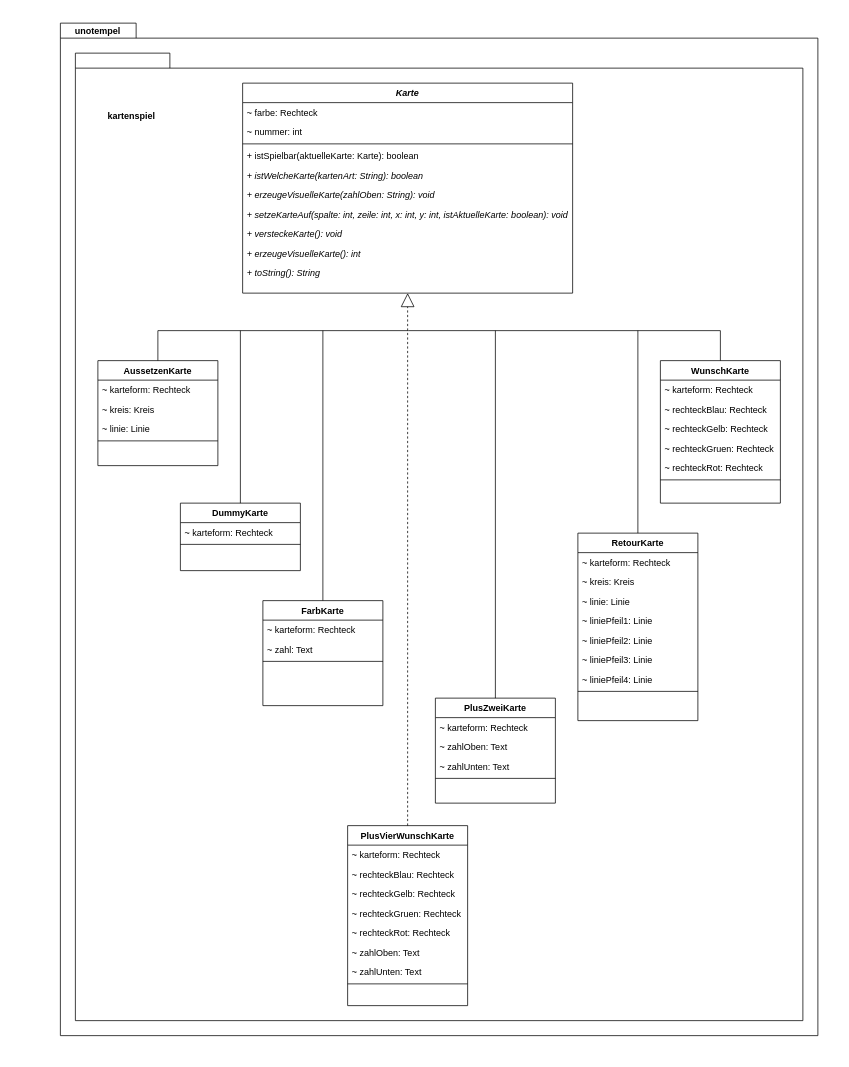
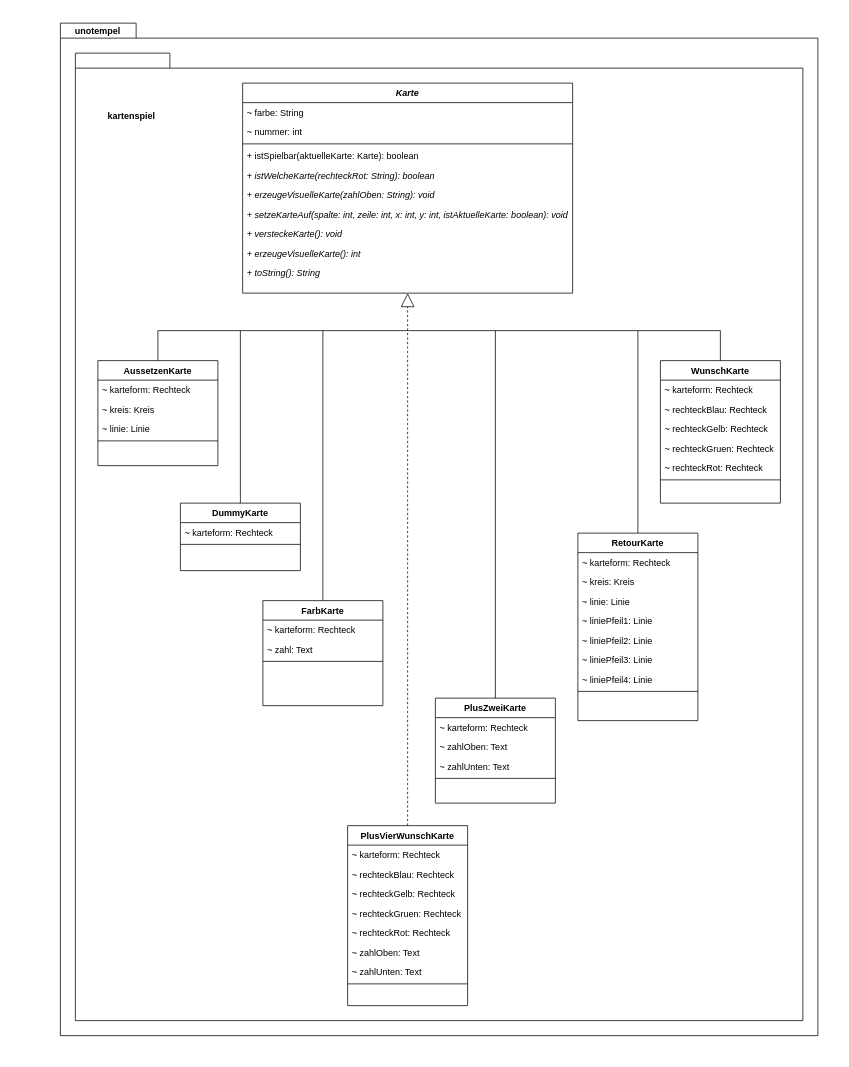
  <mxCell id="0" />
  <mxCell id="1" parent="0" />
  <mxCell id="2" value="" style="rounded=0;whiteSpace=wrap;html=1;strokeColor=none;" parent="1" vertex="1"><mxGeometry x="60" y="20" width="1050" height="1380" as="geometry" /></mxCell>
  <mxCell id="3" value="" style="shape=folder;fontStyle=1;spacingTop=10;tabWidth=40;tabHeight=20;tabPosition=left;html=1;" parent="1" vertex="1"><mxGeometry x="80" y="30" width="1010" height="1350" as="geometry" /></mxCell>
  <mxCell id="4" value="unotempel" style="text;align=center;fontStyle=1;verticalAlign=middle;spacingLeft=3;spacingRight=3;strokeColor=none;rotatable=0;points=[[0,0.5],[1,0.5]];portConstraint=eastwest;" parent="1" vertex="1"><mxGeometry x="20" y="30" width="220" height="20" as="geometry" /></mxCell>
  <mxCell id="5" value="" style="shape=folder;fontStyle=1;spacingTop=10;tabWidth=126;tabHeight=20;tabPosition=left;html=1;" parent="1" vertex="1"><mxGeometry x="100" y="70" width="970" height="1290" as="geometry" /></mxCell>
  <mxCell id="6" value="Karte" style="swimlane;fontStyle=3;align=center;verticalAlign=top;childLayout=stackLayout;horizontal=1;startSize=26;horizontalStack=0;resizeParent=1;resizeLast=0;collapsible=1;marginBottom=0;rounded=0;shadow=0;strokeWidth=1;" parent="1" vertex="1"><mxGeometry x="323" y="110" width="440" height="280" as="geometry"><mxRectangle x="130" y="380" width="160" height="26" as="alternateBounds" /></mxGeometry></mxCell>
- <mxCell id="7" value="~ farbe: Rechteck" style="text;align=left;verticalAlign=top;spacingLeft=4;spacingRight=4;overflow=hidden;rotatable=0;points=[[0,0.5],[1,0.5]];portConstraint=eastwest;" parent="6" vertex="1"><mxGeometry y="26" width="440" height="26" as="geometry" /></mxCell>
+ <mxCell id="7" value="~ farbe: String" style="text;align=left;verticalAlign=top;spacingLeft=4;spacingRight=4;overflow=hidden;rotatable=0;points=[[0,0.5],[1,0.5]];portConstraint=eastwest;" parent="6" vertex="1"><mxGeometry y="26" width="440" height="26" as="geometry" /></mxCell>
  <mxCell id="8" value="~ nummer: int" style="text;align=left;verticalAlign=top;spacingLeft=4;spacingRight=4;overflow=hidden;rotatable=0;points=[[0,0.5],[1,0.5]];portConstraint=eastwest;rounded=0;shadow=0;html=0;" parent="6" vertex="1"><mxGeometry y="52" width="440" height="26" as="geometry" /></mxCell>
  <mxCell id="9" value="" style="line;html=1;strokeWidth=1;align=left;verticalAlign=middle;spacingTop=-1;spacingLeft=3;spacingRight=3;rotatable=0;labelPosition=right;points=[];portConstraint=eastwest;" parent="6" vertex="1"><mxGeometry y="78" width="440" height="6" as="geometry" /></mxCell>
  <mxCell id="10" value="+ istSpielbar(aktuelleKarte: Karte): boolean" style="text;align=left;verticalAlign=top;spacingLeft=4;spacingRight=4;overflow=hidden;rotatable=0;points=[[0,0.5],[1,0.5]];portConstraint=eastwest;rounded=0;shadow=0;html=0;" parent="6" vertex="1"><mxGeometry y="84" width="440" height="26" as="geometry" /></mxCell>
- <mxCell id="11" value="+ istWelcheKarte(kartenArt: String): boolean" style="text;align=left;verticalAlign=top;spacingLeft=4;spacingRight=4;overflow=hidden;rotatable=0;points=[[0,0.5],[1,0.5]];portConstraint=eastwest;rounded=0;shadow=0;html=0;fontStyle=2" parent="6" vertex="1"><mxGeometry y="110" width="440" height="26" as="geometry" /></mxCell>
+ <mxCell id="11" value="+ istWelcheKarte(rechteckRot: String): boolean" style="text;align=left;verticalAlign=top;spacingLeft=4;spacingRight=4;overflow=hidden;rotatable=0;points=[[0,0.5],[1,0.5]];portConstraint=eastwest;rounded=0;shadow=0;html=0;fontStyle=2" parent="6" vertex="1"><mxGeometry y="110" width="440" height="26" as="geometry" /></mxCell>
  <mxCell id="12" value="+ erzeugeVisuelleKarte(zahlOben: String): void" style="text;align=left;verticalAlign=top;spacingLeft=4;spacingRight=4;overflow=hidden;rotatable=0;points=[[0,0.5],[1,0.5]];portConstraint=eastwest;rounded=0;shadow=0;html=0;fontStyle=2" parent="6" vertex="1"><mxGeometry y="136" width="440" height="26" as="geometry" /></mxCell>
  <mxCell id="13" value="+ setzeKarteAuf(spalte: int, zeile: int, x: int, y: int, istAktuelleKarte: boolean): void" style="text;align=left;verticalAlign=top;spacingLeft=4;spacingRight=4;overflow=hidden;rotatable=0;points=[[0,0.5],[1,0.5]];portConstraint=eastwest;rounded=0;shadow=0;html=0;fontStyle=2" parent="6" vertex="1"><mxGeometry y="162" width="440" height="26" as="geometry" /></mxCell>
  <mxCell id="14" value="+ versteckeKarte(): void" style="text;align=left;verticalAlign=top;spacingLeft=4;spacingRight=4;overflow=hidden;rotatable=0;points=[[0,0.5],[1,0.5]];portConstraint=eastwest;rounded=0;shadow=0;html=0;fontStyle=2" parent="6" vertex="1"><mxGeometry y="188" width="440" height="26" as="geometry" /></mxCell>
  <mxCell id="15" value="+ erzeugeVisuelleKarte(): int" style="text;align=left;verticalAlign=top;spacingLeft=4;spacingRight=4;overflow=hidden;rotatable=0;points=[[0,0.5],[1,0.5]];portConstraint=eastwest;rounded=0;shadow=0;html=0;fontStyle=2" parent="6" vertex="1"><mxGeometry y="214" width="440" height="26" as="geometry" /></mxCell>
  <mxCell id="16" value="+ toString(): String" style="text;align=left;verticalAlign=top;spacingLeft=4;spacingRight=4;overflow=hidden;rotatable=0;points=[[0,0.5],[1,0.5]];portConstraint=eastwest;rounded=0;shadow=0;html=0;fontStyle=2" parent="6" vertex="1"><mxGeometry y="240" width="440" height="26" as="geometry" /></mxCell>
  <mxCell id="17" value="DummyKarte" style="swimlane;fontStyle=1;align=center;verticalAlign=top;childLayout=stackLayout;horizontal=1;startSize=26;horizontalStack=0;resizeParent=1;resizeLast=0;collapsible=1;marginBottom=0;rounded=0;shadow=0;strokeWidth=1;" parent="1" vertex="1"><mxGeometry x="240" y="670" width="160" height="90" as="geometry"><mxRectangle x="130" y="380" width="160" height="26" as="alternateBounds" /></mxGeometry></mxCell>
  <mxCell id="18" value="~ karteform: Rechteck" style="text;align=left;verticalAlign=top;spacingLeft=4;spacingRight=4;overflow=hidden;rotatable=0;points=[[0,0.5],[1,0.5]];portConstraint=eastwest;" parent="17" vertex="1"><mxGeometry y="26" width="160" height="26" as="geometry" /></mxCell>
  <mxCell id="19" value="" style="line;html=1;strokeWidth=1;align=left;verticalAlign=middle;spacingTop=-1;spacingLeft=3;spacingRight=3;rotatable=0;labelPosition=right;points=[];portConstraint=eastwest;" parent="17" vertex="1"><mxGeometry y="52" width="160" height="6" as="geometry" /></mxCell>
  <mxCell id="20" value="   " style="text;align=left;verticalAlign=top;spacingLeft=4;spacingRight=4;overflow=hidden;rotatable=0;points=[[0,0.5],[1,0.5]];portConstraint=eastwest;rounded=0;shadow=0;html=0;" parent="17" vertex="1"><mxGeometry y="58" width="160" height="26" as="geometry" /></mxCell>
  <mxCell id="21" value="PlusVierWunschKarte" style="swimlane;fontStyle=1;align=center;verticalAlign=top;childLayout=stackLayout;horizontal=1;startSize=26;horizontalStack=0;resizeParent=1;resizeLast=0;collapsible=1;marginBottom=0;rounded=0;shadow=0;strokeWidth=1;" parent="1" vertex="1"><mxGeometry x="463" width="160" height="240" as="geometry" y="1100"><mxRectangle x="130" y="380" width="160" height="26" as="alternateBounds" /></mxGeometry></mxCell>
  <mxCell id="22" value="~ karteform: Rechteck" style="text;align=left;verticalAlign=top;spacingLeft=4;spacingRight=4;overflow=hidden;rotatable=0;points=[[0,0.5],[1,0.5]];portConstraint=eastwest;" parent="21" vertex="1"><mxGeometry y="26" width="160" height="26" as="geometry" /></mxCell>
  <mxCell id="23" value="~ rechteckBlau: Rechteck" style="text;align=left;verticalAlign=top;spacingLeft=4;spacingRight=4;overflow=hidden;rotatable=0;points=[[0,0.5],[1,0.5]];portConstraint=eastwest;rounded=0;shadow=0;html=0;" parent="21" vertex="1"><mxGeometry y="52" width="160" height="26" as="geometry" /></mxCell>
  <mxCell id="24" value="~ rechteckGelb: Rechteck" style="text;align=left;verticalAlign=top;spacingLeft=4;spacingRight=4;overflow=hidden;rotatable=0;points=[[0,0.5],[1,0.5]];portConstraint=eastwest;rounded=0;shadow=0;html=0;" parent="21" vertex="1"><mxGeometry y="78" width="160" height="26" as="geometry" /></mxCell>
  <mxCell id="25" value="~ rechteckGruen: Rechteck" style="text;align=left;verticalAlign=top;spacingLeft=4;spacingRight=4;overflow=hidden;rotatable=0;points=[[0,0.5],[1,0.5]];portConstraint=eastwest;rounded=0;shadow=0;html=0;" parent="21" vertex="1"><mxGeometry y="104" width="160" height="26" as="geometry" /></mxCell>
  <mxCell id="26" value="~ rechteckRot: Rechteck" style="text;align=left;verticalAlign=top;spacingLeft=4;spacingRight=4;overflow=hidden;rotatable=0;points=[[0,0.5],[1,0.5]];portConstraint=eastwest;rounded=0;shadow=0;html=0;" parent="21" vertex="1"><mxGeometry y="130" width="160" height="26" as="geometry" /></mxCell>
  <mxCell id="27" value="~ zahlOben: Text" style="text;align=left;verticalAlign=top;spacingLeft=4;spacingRight=4;overflow=hidden;rotatable=0;points=[[0,0.5],[1,0.5]];portConstraint=eastwest;rounded=0;shadow=0;html=0;" parent="21" vertex="1"><mxGeometry y="156" width="160" height="26" as="geometry" /></mxCell>
  <mxCell id="28" value="~ zahlUnten: Text" style="text;align=left;verticalAlign=top;spacingLeft=4;spacingRight=4;overflow=hidden;rotatable=0;points=[[0,0.5],[1,0.5]];portConstraint=eastwest;rounded=0;shadow=0;html=0;" parent="21" vertex="1"><mxGeometry y="182" width="160" height="26" as="geometry" /></mxCell>
  <mxCell id="29" value="" style="line;html=1;strokeWidth=1;align=left;verticalAlign=middle;spacingTop=-1;spacingLeft=3;spacingRight=3;rotatable=0;labelPosition=right;points=[];portConstraint=eastwest;" parent="21" vertex="1"><mxGeometry y="208" width="160" height="6" as="geometry" /></mxCell>
  <mxCell id="30" value="  " style="text;align=left;verticalAlign=top;spacingLeft=4;spacingRight=4;overflow=hidden;rotatable=0;points=[[0,0.5],[1,0.5]];portConstraint=eastwest;rounded=0;shadow=0;html=0;" parent="21" vertex="1"><mxGeometry y="214" width="160" height="26" as="geometry" /></mxCell>
  <mxCell id="31" value="PlusZweiKarte" style="swimlane;fontStyle=1;align=center;verticalAlign=top;childLayout=stackLayout;horizontal=1;startSize=26;horizontalStack=0;resizeParent=1;resizeLast=0;collapsible=1;marginBottom=0;rounded=0;shadow=0;strokeWidth=1;" parent="1" vertex="1"><mxGeometry x="580" y="930" width="160" height="140" as="geometry"><mxRectangle x="130" y="380" width="160" height="26" as="alternateBounds" /></mxGeometry></mxCell>
  <mxCell id="32" value="~ karteform: Rechteck" style="text;align=left;verticalAlign=top;spacingLeft=4;spacingRight=4;overflow=hidden;rotatable=0;points=[[0,0.5],[1,0.5]];portConstraint=eastwest;" parent="31" vertex="1"><mxGeometry y="26" width="160" height="26" as="geometry" /></mxCell>
  <mxCell id="33" value="~ zahlOben: Text" style="text;align=left;verticalAlign=top;spacingLeft=4;spacingRight=4;overflow=hidden;rotatable=0;points=[[0,0.5],[1,0.5]];portConstraint=eastwest;" parent="31" vertex="1"><mxGeometry y="52" width="160" height="26" as="geometry" /></mxCell>
  <mxCell id="34" value="~ zahlUnten: Text" style="text;align=left;verticalAlign=top;spacingLeft=4;spacingRight=4;overflow=hidden;rotatable=0;points=[[0,0.5],[1,0.5]];portConstraint=eastwest;rounded=0;shadow=0;html=0;" parent="31" vertex="1"><mxGeometry y="78" width="160" height="26" as="geometry" /></mxCell>
  <mxCell id="35" value="" style="line;html=1;strokeWidth=1;align=left;verticalAlign=middle;spacingTop=-1;spacingLeft=3;spacingRight=3;rotatable=0;labelPosition=right;points=[];portConstraint=eastwest;" parent="31" vertex="1"><mxGeometry y="104" width="160" height="6" as="geometry" /></mxCell>
  <mxCell id="36" value="   " style="text;align=left;verticalAlign=top;spacingLeft=4;spacingRight=4;overflow=hidden;rotatable=0;points=[[0,0.5],[1,0.5]];portConstraint=eastwest;rounded=0;shadow=0;html=0;" parent="31" vertex="1"><mxGeometry y="110" width="160" height="26" as="geometry" /></mxCell>
  <mxCell id="37" value="AussetzenKarte" style="swimlane;fontStyle=1;align=center;verticalAlign=top;childLayout=stackLayout;horizontal=1;startSize=26;horizontalStack=0;resizeParent=1;resizeLast=0;collapsible=1;marginBottom=0;rounded=0;shadow=0;strokeWidth=1;" parent="1" vertex="1"><mxGeometry x="130" y="480" width="160" height="140" as="geometry"><mxRectangle x="130" y="380" width="160" height="26" as="alternateBounds" /></mxGeometry></mxCell>
  <mxCell id="38" value="~ karteform: Rechteck" style="text;align=left;verticalAlign=top;spacingLeft=4;spacingRight=4;overflow=hidden;rotatable=0;points=[[0,0.5],[1,0.5]];portConstraint=eastwest;" parent="37" vertex="1"><mxGeometry y="26" width="160" height="26" as="geometry" /></mxCell>
  <mxCell id="39" value="~ kreis: Kreis" style="text;align=left;verticalAlign=top;spacingLeft=4;spacingRight=4;overflow=hidden;rotatable=0;points=[[0,0.5],[1,0.5]];portConstraint=eastwest;" parent="37" vertex="1"><mxGeometry y="52" width="160" height="26" as="geometry" /></mxCell>
  <mxCell id="40" value="~ linie: Linie" style="text;align=left;verticalAlign=top;spacingLeft=4;spacingRight=4;overflow=hidden;rotatable=0;points=[[0,0.5],[1,0.5]];portConstraint=eastwest;rounded=0;shadow=0;html=0;" parent="37" vertex="1"><mxGeometry y="78" width="160" height="26" as="geometry" /></mxCell>
  <mxCell id="41" value="" style="line;html=1;strokeWidth=1;align=left;verticalAlign=middle;spacingTop=-1;spacingLeft=3;spacingRight=3;rotatable=0;labelPosition=right;points=[];portConstraint=eastwest;" parent="37" vertex="1"><mxGeometry y="104" width="160" height="6" as="geometry" /></mxCell>
  <mxCell id="42" value="   " style="text;align=left;verticalAlign=top;spacingLeft=4;spacingRight=4;overflow=hidden;rotatable=0;points=[[0,0.5],[1,0.5]];portConstraint=eastwest;rounded=0;shadow=0;html=0;" parent="37" vertex="1"><mxGeometry y="110" width="160" height="26" as="geometry" /></mxCell>
  <mxCell id="43" value="WunschKarte" style="swimlane;fontStyle=1;align=center;verticalAlign=top;childLayout=stackLayout;horizontal=1;startSize=26;horizontalStack=0;resizeParent=1;resizeLast=0;collapsible=1;marginBottom=0;rounded=0;shadow=0;strokeWidth=1;" parent="1" vertex="1"><mxGeometry x="880" y="480" width="160" height="190" as="geometry"><mxRectangle x="130" y="380" width="160" height="26" as="alternateBounds" /></mxGeometry></mxCell>
  <mxCell id="44" value="~ karteform: Rechteck" style="text;align=left;verticalAlign=top;spacingLeft=4;spacingRight=4;overflow=hidden;rotatable=0;points=[[0,0.5],[1,0.5]];portConstraint=eastwest;" parent="43" vertex="1"><mxGeometry y="26" width="160" height="26" as="geometry" /></mxCell>
  <mxCell id="45" value="~ rechteckBlau: Rechteck" style="text;align=left;verticalAlign=top;spacingLeft=4;spacingRight=4;overflow=hidden;rotatable=0;points=[[0,0.5],[1,0.5]];portConstraint=eastwest;rounded=0;shadow=0;html=0;" parent="43" vertex="1"><mxGeometry y="52" width="160" height="26" as="geometry" /></mxCell>
  <mxCell id="46" value="~ rechteckGelb: Rechteck" style="text;align=left;verticalAlign=top;spacingLeft=4;spacingRight=4;overflow=hidden;rotatable=0;points=[[0,0.5],[1,0.5]];portConstraint=eastwest;rounded=0;shadow=0;html=0;" parent="43" vertex="1"><mxGeometry y="78" width="160" height="26" as="geometry" /></mxCell>
  <mxCell id="47" value="~ rechteckGruen: Rechteck" style="text;align=left;verticalAlign=top;spacingLeft=4;spacingRight=4;overflow=hidden;rotatable=0;points=[[0,0.5],[1,0.5]];portConstraint=eastwest;rounded=0;shadow=0;html=0;" parent="43" vertex="1"><mxGeometry y="104" width="160" height="26" as="geometry" /></mxCell>
  <mxCell id="48" value="~ rechteckRot: Rechteck" style="text;align=left;verticalAlign=top;spacingLeft=4;spacingRight=4;overflow=hidden;rotatable=0;points=[[0,0.5],[1,0.5]];portConstraint=eastwest;rounded=0;shadow=0;html=0;" parent="43" vertex="1"><mxGeometry y="130" width="160" height="26" as="geometry" /></mxCell>
  <mxCell id="49" value="" style="line;html=1;strokeWidth=1;align=left;verticalAlign=middle;spacingTop=-1;spacingLeft=3;spacingRight=3;rotatable=0;labelPosition=right;points=[];portConstraint=eastwest;" parent="43" vertex="1"><mxGeometry y="156" width="160" height="6" as="geometry" /></mxCell>
  <mxCell id="50" value="  " style="text;align=left;verticalAlign=top;spacingLeft=4;spacingRight=4;overflow=hidden;rotatable=0;points=[[0,0.5],[1,0.5]];portConstraint=eastwest;rounded=0;shadow=0;html=0;" parent="43" vertex="1"><mxGeometry y="162" width="160" height="26" as="geometry" /></mxCell>
  <mxCell id="51" value="RetourKarte" style="swimlane;fontStyle=1;align=center;verticalAlign=top;childLayout=stackLayout;horizontal=1;startSize=26;horizontalStack=0;resizeParent=1;resizeLast=0;collapsible=1;marginBottom=0;rounded=0;shadow=0;strokeWidth=1;" parent="1" vertex="1"><mxGeometry y="710" width="160" height="250" as="geometry" x="770"><mxRectangle x="130" y="380" width="160" height="26" as="alternateBounds" /></mxGeometry></mxCell>
  <mxCell id="52" value="~ karteform: Rechteck" style="text;align=left;verticalAlign=top;spacingLeft=4;spacingRight=4;overflow=hidden;rotatable=0;points=[[0,0.5],[1,0.5]];portConstraint=eastwest;" parent="51" vertex="1"><mxGeometry y="26" width="160" height="26" as="geometry" /></mxCell>
  <mxCell id="53" value="~ kreis: Kreis" style="text;align=left;verticalAlign=top;spacingLeft=4;spacingRight=4;overflow=hidden;rotatable=0;points=[[0,0.5],[1,0.5]];portConstraint=eastwest;" parent="51" vertex="1"><mxGeometry y="52" width="160" height="26" as="geometry" /></mxCell>
  <mxCell id="54" value="~ linie: Linie" style="text;align=left;verticalAlign=top;spacingLeft=4;spacingRight=4;overflow=hidden;rotatable=0;points=[[0,0.5],[1,0.5]];portConstraint=eastwest;" parent="51" vertex="1"><mxGeometry y="78" width="160" height="26" as="geometry" /></mxCell>
  <mxCell id="55" value="~ liniePfeil1: Linie" style="text;align=left;verticalAlign=top;spacingLeft=4;spacingRight=4;overflow=hidden;rotatable=0;points=[[0,0.5],[1,0.5]];portConstraint=eastwest;" parent="51" vertex="1"><mxGeometry y="104" width="160" height="26" as="geometry" /></mxCell>
  <mxCell id="56" value="~ liniePfeil2: Linie" style="text;align=left;verticalAlign=top;spacingLeft=4;spacingRight=4;overflow=hidden;rotatable=0;points=[[0,0.5],[1,0.5]];portConstraint=eastwest;" parent="51" vertex="1"><mxGeometry y="130" width="160" height="26" as="geometry" /></mxCell>
  <mxCell id="57" value="~ liniePfeil3: Linie" style="text;align=left;verticalAlign=top;spacingLeft=4;spacingRight=4;overflow=hidden;rotatable=0;points=[[0,0.5],[1,0.5]];portConstraint=eastwest;" parent="51" vertex="1"><mxGeometry y="156" width="160" height="26" as="geometry" /></mxCell>
  <mxCell id="58" value="~ liniePfeil4: Linie" style="text;align=left;verticalAlign=top;spacingLeft=4;spacingRight=4;overflow=hidden;rotatable=0;points=[[0,0.5],[1,0.5]];portConstraint=eastwest;rounded=0;shadow=0;html=0;" parent="51" vertex="1"><mxGeometry y="182" width="160" height="26" as="geometry" /></mxCell>
  <mxCell id="59" value="" style="line;html=1;strokeWidth=1;align=left;verticalAlign=middle;spacingTop=-1;spacingLeft=3;spacingRight=3;rotatable=0;labelPosition=right;points=[];portConstraint=eastwest;" parent="51" vertex="1"><mxGeometry y="208" width="160" height="6" as="geometry" /></mxCell>
  <mxCell id="60" value="  " style="text;align=left;verticalAlign=top;spacingLeft=4;spacingRight=4;overflow=hidden;rotatable=0;points=[[0,0.5],[1,0.5]];portConstraint=eastwest;rounded=0;shadow=0;html=0;" parent="51" vertex="1"><mxGeometry y="214" width="160" height="26" as="geometry" /></mxCell>
  <mxCell id="61" value="kartenspiel" style="text;align=center;fontStyle=1;verticalAlign=middle;spacingLeft=3;spacingRight=3;strokeColor=none;rotatable=0;points=[[0,0.5],[1,0.5]];portConstraint=eastwest;" parent="1" vertex="1"><mxGeometry x="105" y="140" width="140" height="26" as="geometry" /></mxCell>
  <mxCell id="62" value="" style="endArrow=block;endSize=16;endFill=0;html=1;rounded=0;entryX=0.5;entryY=1;entryDx=0;entryDy=0;exitX=0.5;exitY=0;exitDx=0;exitDy=0;dashed=1;" parent="1" source="21" target="6" edge="1"><mxGeometry width="160" relative="1" as="geometry"><mxPoint x="744" y="1668" as="sourcePoint" /><mxPoint x="890" y="1746" as="targetPoint" /></mxGeometry></mxCell>
  <mxCell id="63" value="FarbKarte" style="swimlane;fontStyle=1;align=center;verticalAlign=top;childLayout=stackLayout;horizontal=1;startSize=26;horizontalStack=0;resizeParent=1;resizeLast=0;collapsible=1;marginBottom=0;rounded=0;shadow=0;strokeWidth=1;" parent="1" vertex="1"><mxGeometry x="350" y="800" width="160" height="140" as="geometry"><mxRectangle x="130" y="380" width="160" height="26" as="alternateBounds" /></mxGeometry></mxCell>
  <mxCell id="64" value="~ karteform: Rechteck" style="text;align=left;verticalAlign=top;spacingLeft=4;spacingRight=4;overflow=hidden;rotatable=0;points=[[0,0.5],[1,0.5]];portConstraint=eastwest;rounded=0;shadow=0;html=0;" parent="63" vertex="1"><mxGeometry y="26" width="160" height="26" as="geometry" /></mxCell>
  <mxCell id="65" value="~ zahl: Text" style="text;align=left;verticalAlign=top;spacingLeft=4;spacingRight=4;overflow=hidden;rotatable=0;points=[[0,0.5],[1,0.5]];portConstraint=eastwest;rounded=0;shadow=0;html=0;" parent="63" vertex="1"><mxGeometry y="52" width="160" height="26" as="geometry" /></mxCell>
  <mxCell id="66" value="" style="line;html=1;strokeWidth=1;align=left;verticalAlign=middle;spacingTop=-1;spacingLeft=3;spacingRight=3;rotatable=0;labelPosition=right;points=[];portConstraint=eastwest;" parent="63" vertex="1"><mxGeometry y="78" width="160" height="6" as="geometry" /></mxCell>
  <mxCell id="67" value="  " style="text;align=left;verticalAlign=top;spacingLeft=4;spacingRight=4;overflow=hidden;rotatable=0;points=[[0,0.5],[1,0.5]];portConstraint=eastwest;rounded=0;shadow=0;html=0;" parent="63" vertex="1"><mxGeometry y="84" width="160" height="26" as="geometry" /></mxCell>
  <mxCell id="68" value="" style="endArrow=none;html=1;rounded=0;exitX=0.5;exitY=0;exitDx=0;exitDy=0;" parent="1" source="37" edge="1"><mxGeometry relative="1" as="geometry"><mxPoint x="584" y="1668" as="sourcePoint" /><mxPoint x="544" y="440" as="targetPoint" /><Array as="points"><mxPoint x="210" y="440" /></Array></mxGeometry></mxCell>
  <mxCell id="69" value="" style="endArrow=none;html=1;rounded=0;exitX=0.5;exitY=0;exitDx=0;exitDy=0;" parent="1" source="17" edge="1"><mxGeometry relative="1" as="geometry"><mxPoint x="354" y="1688" as="sourcePoint" /><mxPoint x="320" y="440" as="targetPoint" /></mxGeometry></mxCell>
  <mxCell id="70" value="" style="endArrow=none;html=1;rounded=0;entryX=0.5;entryY=0;entryDx=0;entryDy=0;" parent="1" target="63" edge="1"><mxGeometry relative="1" as="geometry"><mxPoint x="430" y="440" as="sourcePoint" /><mxPoint x="542.86" y="1668" as="targetPoint" /></mxGeometry></mxCell>
  <mxCell id="71" value="" style="endArrow=none;html=1;rounded=0;entryX=0.5;entryY=0;entryDx=0;entryDy=0;" parent="1" target="43" edge="1"><mxGeometry relative="1" as="geometry"><mxPoint x="544" y="440" as="sourcePoint" /><mxPoint x="1274" y="1678" as="targetPoint" /><Array as="points"><mxPoint x="960" y="440" /></Array></mxGeometry></mxCell>
  <mxCell id="72" value="" style="endArrow=none;html=1;rounded=0;entryX=0.5;entryY=0;entryDx=0;entryDy=0;" parent="1" target="31" edge="1"><mxGeometry relative="1" as="geometry"><mxPoint x="660" y="440" as="sourcePoint" /><mxPoint x="942.76" y="1668" as="targetPoint" /></mxGeometry></mxCell>
  <mxCell id="73" value="" style="endArrow=none;html=1;rounded=0;entryX=0.5;entryY=0;entryDx=0;entryDy=0;" parent="1" target="51" edge="1"><mxGeometry relative="1" as="geometry"><mxPoint x="850" y="440" as="sourcePoint" /><mxPoint x="1142.76" y="1668" as="targetPoint" /></mxGeometry></mxCell>
